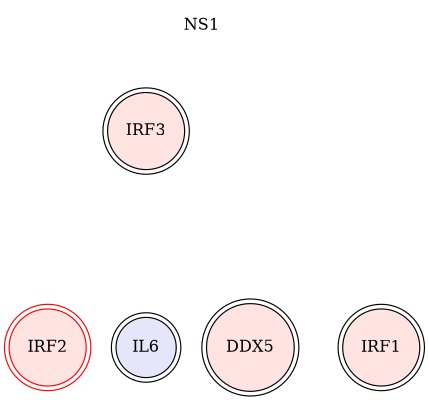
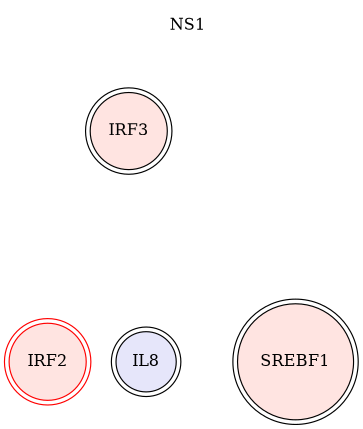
  digraph {
    node [shape=doublecircle fillcolor=mistyrose style=filled]
    edge [arrowhead=tee color=red penwidth=1 style=invis]
    NS1 [shape=none fillcolor="" style=""]
    IRF3
    CASP1 [style=invis shape=""]
    EP300 [fillcolor=lavender style=invis shape=""]
    n5 [color=red label=IRF2]
-   DDX5
    CASP3 [style=invis shape=""]
-   SREBF1 [label=IRF1]
-   IL6 [fillcolor=lavender]
+   SREBF1
+   IL6 [fillcolor=lavender label=IL8]
    NS1 -> IRF3
    NS1 -> CASP1
    IRF3 -> EP300
    IRF3 -> n5 [dir=both arrowhead="" color="" penwidth=""]
-   CASP1 -> DDX5 [dir=both arrowhead="" color="" penwidth=""]
    CASP1 -> CASP3 [arrowhead=vee]
    CASP1 -> SREBF1 [dir=both arrowhead=""]
    EP300 -> n5
-   EP300 -> DDX5
    EP300 -> IL6 [arrowhead=vee color=black]
    CASP3 -> SREBF1 [arrowhead=vee]
  }
